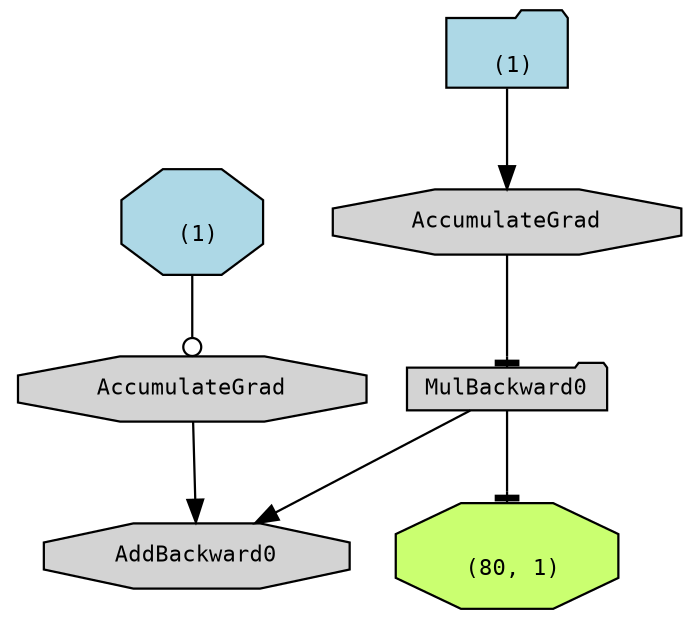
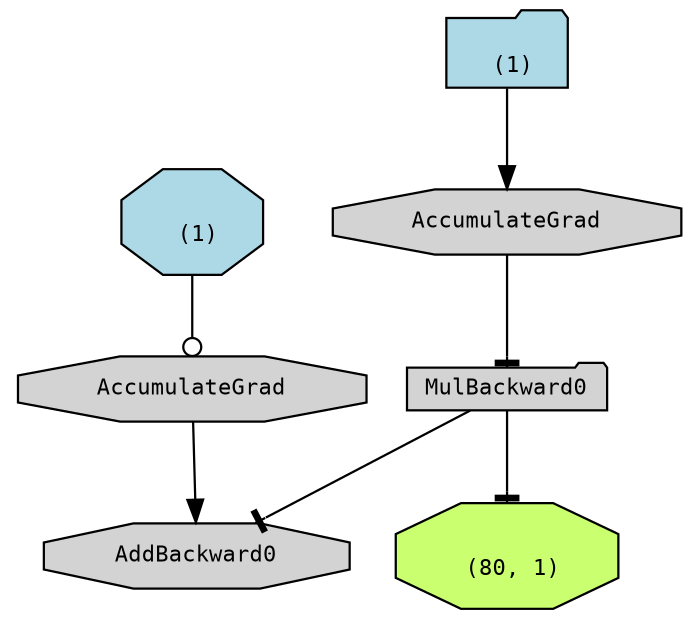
  digraph {
    node [align=left fontname=monospace fontsize=10 ranksep=0.1 shape=octagon style=filled]
    edge [arrowhead=tee]
    n1 [fillcolor=darkolivegreen1 height=0.2 label="\n (80, 1)"]
    n2 [height=0.2 label=AddBackward0]
    n3 [height=0.2 label=MulBackward0 shape=folder]
    n4 [height=0.2 label=AccumulateGrad]
    n5 [fillcolor=lightblue height=0.2 label="\n (1)" shape=folder]
    n6 [height=0.2 label=AccumulateGrad]
    n7 [fillcolor=lightblue height=0.2 label="\n (1)"]
    n3 -> n1
-   n3 -> n2 [arrowhead=normal]
+   n3 -> n2
    n4 -> n3
    n5 -> n4 [arrowhead=normal]
    n6 -> n2 [arrowhead=normal]
    n7 -> n6 [arrowhead=odot]
  }
